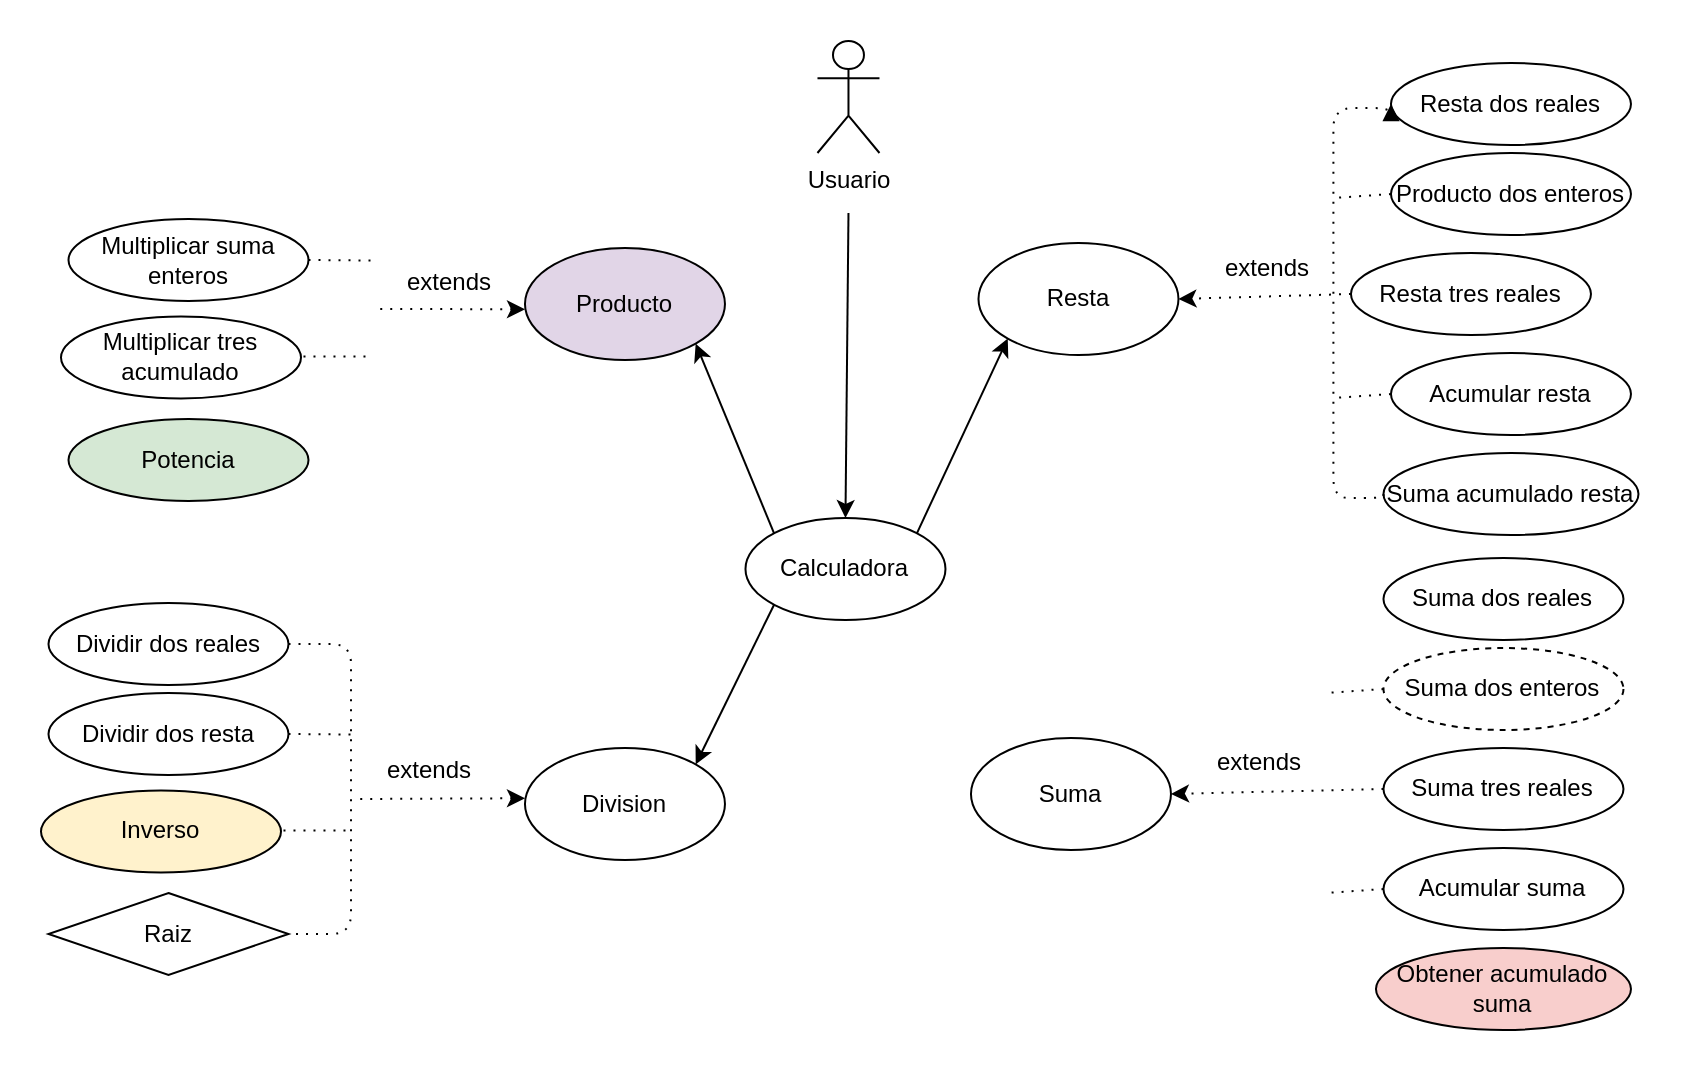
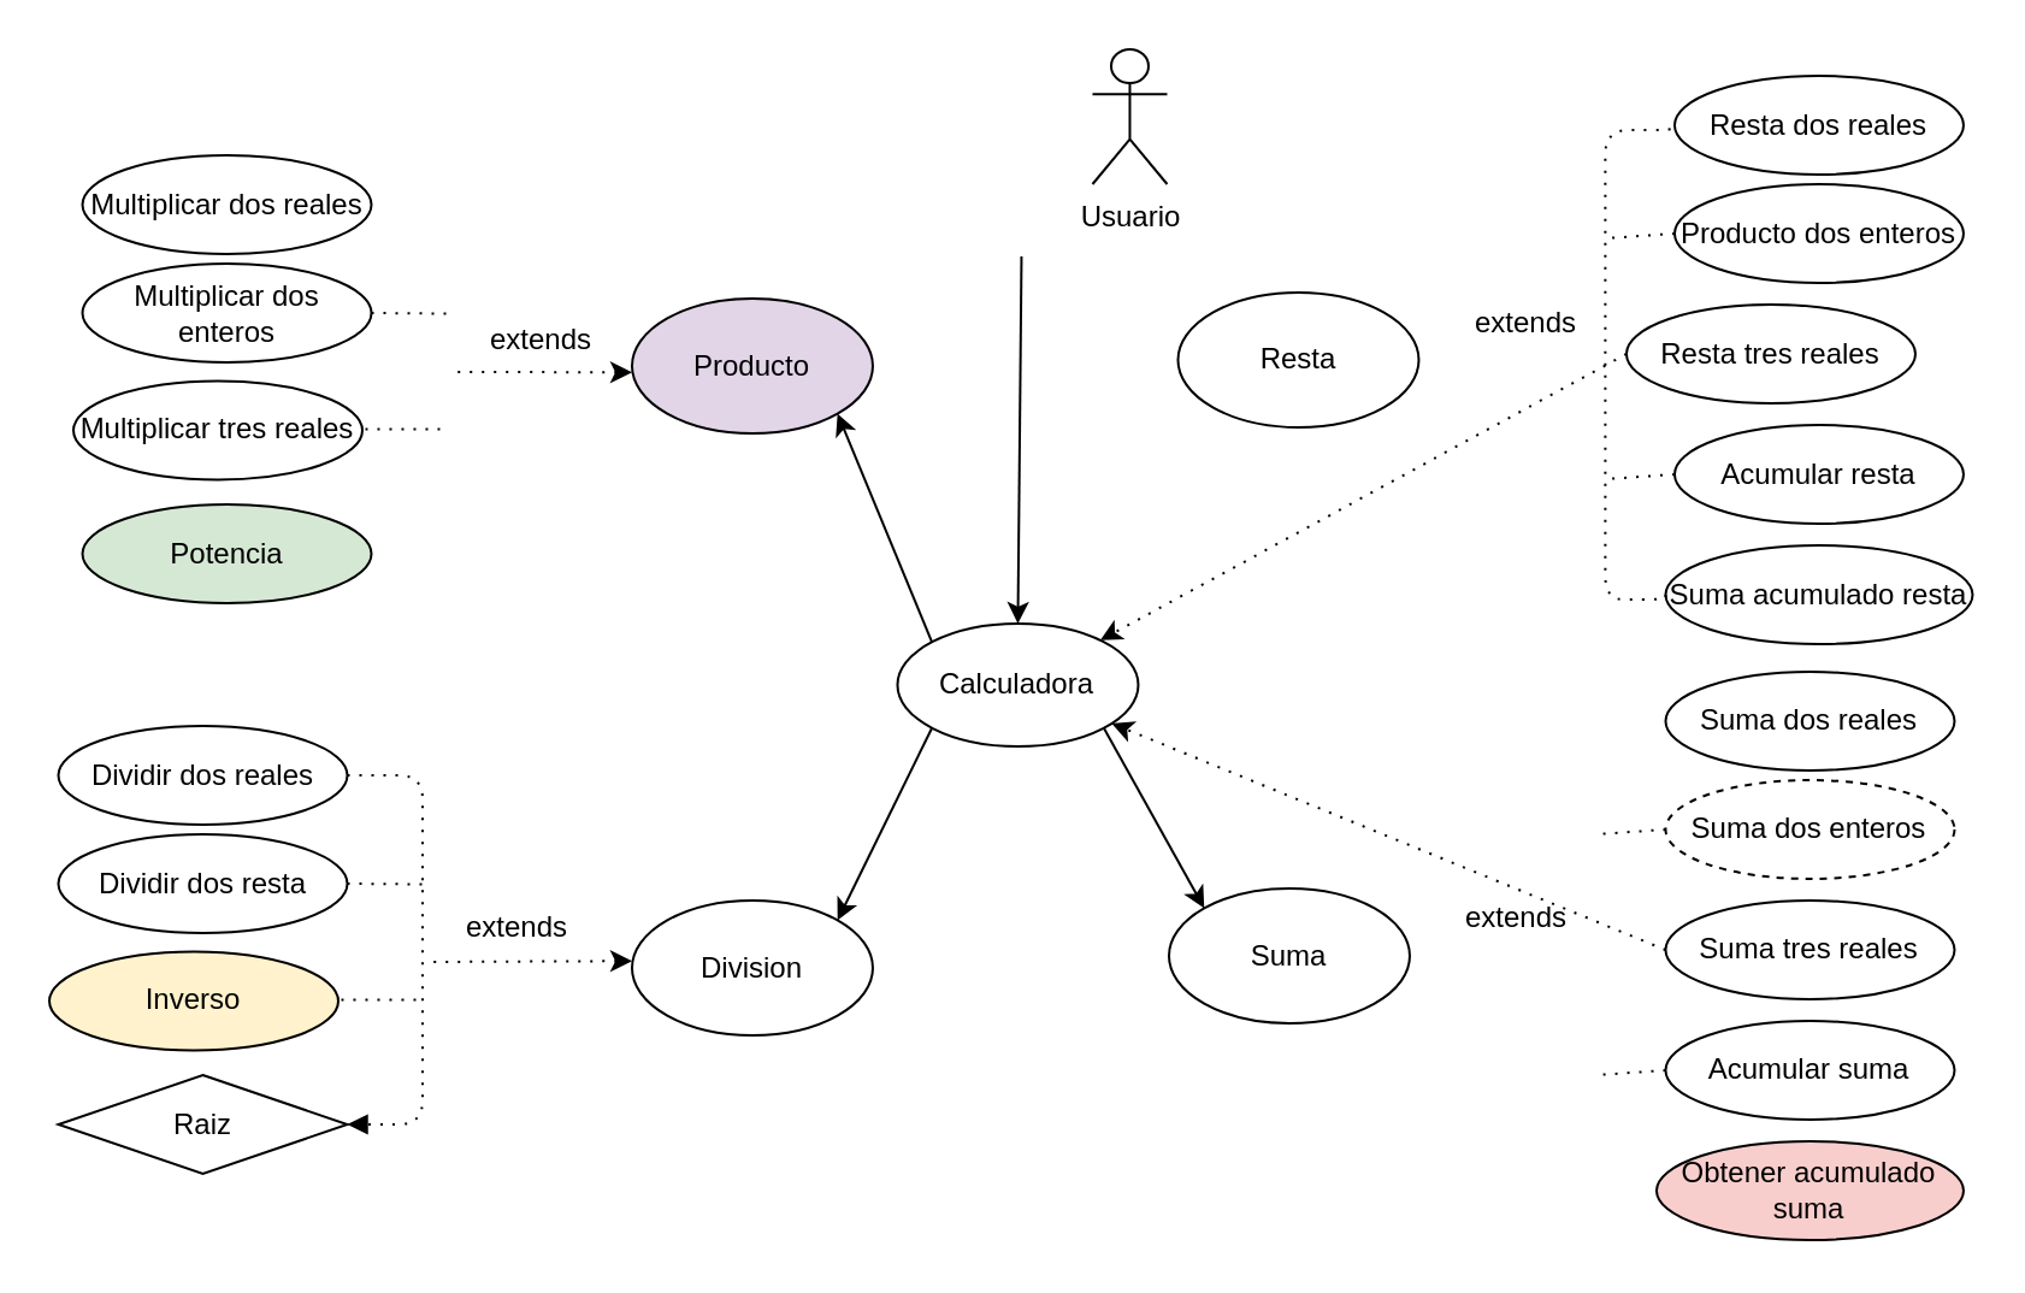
  <mxCell id="0" />
  <mxCell id="1" parent="0" />
- <mxCell id="2" value="Usuario" style="shape=umlActor;verticalLabelPosition=bottom;verticalAlign=top;html=1;outlineConnect=0;" vertex="1" parent="1"><mxGeometry x="408.24" y="20" width="31" height="56" as="geometry" /></mxCell>
+ <mxCell id="2" value="Usuario" style="shape=umlActor;verticalLabelPosition=bottom;verticalAlign=top;html=1;outlineConnect=0;" vertex="1" parent="1"><mxGeometry x="453.24" y="20" width="31" height="56" as="geometry" /></mxCell>
  <mxCell id="3" value="Calculadora" style="ellipse;whiteSpace=wrap;html=1;" vertex="1" parent="1"><mxGeometry x="372.24" y="258.5" width="100" height="51" as="geometry" /></mxCell>
  <mxCell id="4" value="Resta" style="ellipse;whiteSpace=wrap;html=1;" vertex="1" parent="1"><mxGeometry x="488.74" y="121" width="100" height="56" as="geometry" /></mxCell>
  <mxCell id="5" value="&lt;span style=&quot;text-align: left&quot;&gt;Resta dos reales&lt;/span&gt;" style="ellipse;whiteSpace=wrap;html=1;" vertex="1" parent="1"><mxGeometry x="694.99" y="31" width="120" height="41" as="geometry" /></mxCell>
  <mxCell id="6" value="&lt;span style=&quot;text-align: left&quot;&gt;Producto dos enteros&lt;/span&gt;" style="ellipse;whiteSpace=wrap;html=1;" vertex="1" parent="1"><mxGeometry x="694.99" y="76" width="120" height="41" as="geometry" /></mxCell>
  <mxCell id="7" value="&lt;span style=&quot;text-align: left&quot;&gt;Resta tres reales&lt;/span&gt;" style="ellipse;whiteSpace=wrap;html=1;" vertex="1" parent="1"><mxGeometry x="674.99" y="126" width="120" height="41" as="geometry" /></mxCell>
  <mxCell id="8" value="&lt;span style=&quot;text-align: left&quot;&gt;Acumular resta&lt;/span&gt;" style="ellipse;whiteSpace=wrap;html=1;" vertex="1" parent="1"><mxGeometry x="694.99" y="176" width="120" height="41" as="geometry" /></mxCell>
  <mxCell id="9" value="&lt;span style=&quot;text-align: left&quot;&gt;Suma acumulado resta&lt;/span&gt;" style="ellipse;whiteSpace=wrap;html=1;" vertex="1" parent="1"><mxGeometry x="691.24" y="226" width="127.5" height="41" as="geometry" /></mxCell>
  <mxCell id="10" value="" style="endArrow=classic;html=1;entryX=0.5;entryY=0;entryDx=0;entryDy=0;" edge="1" parent="1" target="3"><mxGeometry width="50" height="50" relative="1" as="geometry"><mxPoint x="423.74" y="106" as="sourcePoint" /><mxPoint x="483.74" y="-104" as="targetPoint" /></mxGeometry></mxCell>
- <mxCell id="11" value="" style="endArrow=classic;html=1;entryX=0;entryY=1;entryDx=0;entryDy=0;exitX=1;exitY=0;exitDx=0;exitDy=0;" edge="1" parent="1" source="3" target="4"><mxGeometry width="50" height="50" relative="1" as="geometry"><mxPoint x="516.24" y="148.5" as="sourcePoint" /><mxPoint x="423.74" y="161" as="targetPoint" /></mxGeometry></mxCell>
  <mxCell id="12" value="extends" style="text;html=1;strokeColor=none;fillColor=none;align=center;verticalAlign=middle;whiteSpace=wrap;rounded=0;rotation=0;" vertex="1" parent="1"><mxGeometry x="616.24" y="123.5" width="35" height="20" as="geometry" /></mxCell>
- <mxCell id="13" value="" style="endArrow=classic;html=1;entryX=1;entryY=0.5;entryDx=0;entryDy=0;dashed=1;dashPattern=1 4;exitX=0;exitY=0.5;exitDx=0;exitDy=0;" edge="1" parent="1" source="7" target="4"><mxGeometry width="50" height="50" relative="1" as="geometry"><mxPoint x="666.24" y="147.5" as="sourcePoint" /><mxPoint x="498.74" y="161" as="targetPoint" /></mxGeometry></mxCell>
- <mxCell id="14" value="" style="endArrow=block;dashed=1;html=1;dashPattern=1 4;edgeStyle=orthogonalEdgeStyle;entryX=0;entryY=0.5;entryDx=0;entryDy=0;exitX=0;exitY=0.5;exitDx=0;exitDy=0;" edge="1" parent="1" source="9" target="5"><mxGeometry width="50" height="50" relative="1" as="geometry"><mxPoint x="616.24" y="288.5" as="sourcePoint" /><mxPoint x="616.24" y="178.5" as="targetPoint" /><Array as="points"><mxPoint x="666.24" y="248.5" /><mxPoint x="666.24" y="53.5" /></Array></mxGeometry></mxCell>
+ <mxCell id="13" value="" style="endArrow=classic;html=1;dashed=1;dashPattern=1 4;exitX=0;exitY=0.5;exitDx=0;exitDy=0;" edge="1" parent="1" source="7" target="3"><mxGeometry width="50" height="50" relative="1" as="geometry"><mxPoint x="666.24" y="147.5" as="sourcePoint" /><mxPoint x="498.74" y="161" as="targetPoint" /></mxGeometry></mxCell>
+ <mxCell id="14" value="" style="endArrow=none;dashed=1;html=1;dashPattern=1 4;edgeStyle=orthogonalEdgeStyle;entryX=0;entryY=0.5;entryDx=0;entryDy=0;exitX=0;exitY=0.5;exitDx=0;exitDy=0;" edge="1" parent="1" source="9" target="5"><mxGeometry width="50" height="50" relative="1" as="geometry"><mxPoint x="616.24" y="288.5" as="sourcePoint" /><mxPoint x="616.24" y="178.5" as="targetPoint" /><Array as="points"><mxPoint x="666.24" y="248.5" /><mxPoint x="666.24" y="53.5" /></Array></mxGeometry></mxCell>
  <mxCell id="15" value="" style="endArrow=none;html=1;dashed=1;dashPattern=1 4;endFill=0;exitX=0;exitY=0.5;exitDx=0;exitDy=0;" edge="1" parent="1" source="6"><mxGeometry width="50" height="50" relative="1" as="geometry"><mxPoint x="676.24" y="161.5" as="sourcePoint" /><mxPoint x="666.24" y="98.5" as="targetPoint" /></mxGeometry></mxCell>
  <mxCell id="16" value="" style="endArrow=none;html=1;dashed=1;dashPattern=1 4;endFill=0;exitX=0;exitY=0.5;exitDx=0;exitDy=0;" edge="1" parent="1" source="8"><mxGeometry width="50" height="50" relative="1" as="geometry"><mxPoint x="739.99" y="158.5" as="sourcePoint" /><mxPoint x="666.24" y="198.5" as="targetPoint" /></mxGeometry></mxCell>
  <mxCell id="17" value="Suma" style="ellipse;whiteSpace=wrap;html=1;" vertex="1" parent="1"><mxGeometry x="484.99" y="368.5" width="100" height="56" as="geometry" /></mxCell>
  <mxCell id="18" value="&lt;span style=&quot;text-align: left&quot;&gt;Suma dos reales&lt;/span&gt;" style="ellipse;whiteSpace=wrap;html=1;" vertex="1" parent="1"><mxGeometry x="691.24" y="278.5" width="120" height="41" as="geometry" /></mxCell>
  <mxCell id="19" value="&lt;span style=&quot;text-align: left&quot;&gt;Suma dos enteros&lt;/span&gt;" style="ellipse;whiteSpace=wrap;html=1;dashed=1;" vertex="1" parent="1"><mxGeometry x="691.24" y="323.5" width="120" height="41" as="geometry" /></mxCell>
  <mxCell id="20" value="&lt;span style=&quot;text-align: left&quot;&gt;Suma tres reales&lt;/span&gt;" style="ellipse;whiteSpace=wrap;html=1;" vertex="1" parent="1"><mxGeometry x="691.24" y="373.5" width="120" height="41" as="geometry" /></mxCell>
  <mxCell id="21" value="&lt;span style=&quot;text-align: left&quot;&gt;Acumular suma&lt;/span&gt;" style="ellipse;whiteSpace=wrap;html=1;" vertex="1" parent="1"><mxGeometry x="691.24" y="423.5" width="120" height="41" as="geometry" /></mxCell>
  <mxCell id="22" value="&lt;span style=&quot;text-align: left&quot;&gt;Obtener acumulado suma&lt;/span&gt;" style="ellipse;whiteSpace=wrap;html=1;fillColor=#f8cecc;" vertex="1" parent="1"><mxGeometry x="687.49" y="473.5" width="127.5" height="41" as="geometry" /></mxCell>
  <mxCell id="23" value="extends" style="text;html=1;strokeColor=none;fillColor=none;align=center;verticalAlign=middle;whiteSpace=wrap;rounded=0;rotation=0;" vertex="1" parent="1"><mxGeometry x="612.49" y="371" width="35" height="20" as="geometry" /></mxCell>
- <mxCell id="24" value="" style="endArrow=classic;html=1;entryX=1;entryY=0.5;entryDx=0;entryDy=0;dashed=1;dashPattern=1 4;exitX=0;exitY=0.5;exitDx=0;exitDy=0;" edge="1" parent="1" source="20" target="17"><mxGeometry width="50" height="50" relative="1" as="geometry"><mxPoint x="662.49" y="395" as="sourcePoint" /><mxPoint x="494.99" y="408.5" as="targetPoint" /></mxGeometry></mxCell>
+ <mxCell id="24" value="" style="endArrow=classic;html=1;dashed=1;dashPattern=1 4;exitX=0;exitY=0.5;exitDx=0;exitDy=0;" edge="1" parent="1" source="20" target="3"><mxGeometry width="50" height="50" relative="1" as="geometry"><mxPoint x="662.49" y="395" as="sourcePoint" /><mxPoint x="494.99" y="408.5" as="targetPoint" /></mxGeometry></mxCell>
  <mxCell id="25" value="" style="endArrow=none;html=1;dashed=1;dashPattern=1 4;endFill=0;exitX=0;exitY=0.5;exitDx=0;exitDy=0;" edge="1" parent="1" source="19"><mxGeometry width="50" height="50" relative="1" as="geometry"><mxPoint x="672.49" y="409" as="sourcePoint" /><mxPoint x="662.49" y="346" as="targetPoint" /></mxGeometry></mxCell>
  <mxCell id="26" value="" style="endArrow=none;html=1;dashed=1;dashPattern=1 4;endFill=0;exitX=0;exitY=0.5;exitDx=0;exitDy=0;" edge="1" parent="1" source="21"><mxGeometry width="50" height="50" relative="1" as="geometry"><mxPoint x="736.24" y="406" as="sourcePoint" /><mxPoint x="662.49" y="446" as="targetPoint" /></mxGeometry></mxCell>
- <mxCell id="28" value="&lt;span style=&quot;text-align: left&quot;&gt;Multiplicar suma enteros&lt;/span&gt;" style="ellipse;whiteSpace=wrap;html=1;" vertex="1" parent="1"><mxGeometry x="33.75" y="109" width="120" height="41" as="geometry" /></mxCell>
- <mxCell id="29" value="&lt;span style=&quot;text-align: left&quot;&gt;Multiplicar tres acumulado&lt;/span&gt;" style="ellipse;whiteSpace=wrap;html=1;" vertex="1" parent="1"><mxGeometry x="30" y="157.75" width="120" height="41" as="geometry" /></mxCell>
+ <mxCell id="27" value="&lt;span style=&quot;text-align: left&quot;&gt;Multiplicar dos reales&lt;/span&gt;" style="ellipse;whiteSpace=wrap;html=1;" vertex="1" parent="1"><mxGeometry x="33.75" y="64" width="120" height="41" as="geometry" /></mxCell>
+ <mxCell id="28" value="&lt;span style=&quot;text-align: left&quot;&gt;Multiplicar dos enteros&lt;/span&gt;" style="ellipse;whiteSpace=wrap;html=1;" vertex="1" parent="1"><mxGeometry x="33.75" y="109" width="120" height="41" as="geometry" /></mxCell>
+ <mxCell id="29" value="&lt;span style=&quot;text-align: left&quot;&gt;Multiplicar tres reales&lt;/span&gt;" style="ellipse;whiteSpace=wrap;html=1;" vertex="1" parent="1"><mxGeometry x="30" y="157.75" width="120" height="41" as="geometry" /></mxCell>
  <mxCell id="30" value="&lt;span style=&quot;text-align: left&quot;&gt;Potencia&lt;/span&gt;" style="ellipse;whiteSpace=wrap;html=1;fillColor=#d5e8d4;" vertex="1" parent="1"><mxGeometry x="33.75" y="209" width="120" height="41" as="geometry" /></mxCell>
  <mxCell id="31" value="" style="endArrow=none;dashed=1;html=1;dashPattern=1 4;exitX=1;exitY=0.5;exitDx=0;exitDy=0;" edge="1" parent="1" source="28"><mxGeometry width="50" height="50" relative="1" as="geometry"><mxPoint x="281.24" y="127.75" as="sourcePoint" /><mxPoint x="184.99" y="129.75" as="targetPoint" /></mxGeometry></mxCell>
  <mxCell id="32" value="" style="endArrow=none;dashed=1;html=1;dashPattern=1 4;" edge="1" parent="1"><mxGeometry width="50" height="50" relative="1" as="geometry"><mxPoint x="151.24" y="177.75" as="sourcePoint" /><mxPoint x="184.99" y="177.75" as="targetPoint" /></mxGeometry></mxCell>
  <mxCell id="33" value="" style="endArrow=none;dashed=1;html=1;dashPattern=1 4;exitX=0;exitY=0.5;exitDx=0;exitDy=0;endFill=0;startArrow=classic;startFill=1;" edge="1" parent="1"><mxGeometry width="50" height="50" relative="1" as="geometry"><mxPoint x="261.99" y="154.125" as="sourcePoint" /><mxPoint x="187.49" y="154" as="targetPoint" /></mxGeometry></mxCell>
  <mxCell id="34" value="extends" style="text;html=1;strokeColor=none;fillColor=none;align=center;verticalAlign=middle;whiteSpace=wrap;rounded=0;rotation=0;" vertex="1" parent="1"><mxGeometry x="207.49" y="131" width="35" height="20" as="geometry" /></mxCell>
  <mxCell id="35" value="&lt;span style=&quot;text-align: left&quot;&gt;Dividir dos reales&lt;/span&gt;" style="ellipse;whiteSpace=wrap;html=1;" vertex="1" parent="1"><mxGeometry x="23.75" y="301" width="120" height="41" as="geometry" /></mxCell>
  <mxCell id="36" value="&lt;span style=&quot;text-align: left&quot;&gt;Dividir dos resta&lt;/span&gt;" style="ellipse;whiteSpace=wrap;html=1;" vertex="1" parent="1"><mxGeometry x="23.75" y="346" width="120" height="41" as="geometry" /></mxCell>
  <mxCell id="37" value="&lt;span style=&quot;text-align: left&quot;&gt;Inverso&lt;/span&gt;" style="ellipse;whiteSpace=wrap;html=1;fillColor=#fff2cc;" vertex="1" parent="1"><mxGeometry x="20" y="394.75" width="120" height="41" as="geometry" /></mxCell>
  <mxCell id="38" value="&lt;span style=&quot;text-align: left&quot;&gt;Raiz&lt;/span&gt;" style="rhombus;whiteSpace=wrap;html=1;" vertex="1" parent="1"><mxGeometry x="23.75" y="446" width="120" height="41" as="geometry" /></mxCell>
- <mxCell id="39" value="" style="endArrow=none;dashed=1;html=1;dashPattern=1 4;exitX=1;exitY=0.5;exitDx=0;exitDy=0;edgeStyle=orthogonalEdgeStyle;entryX=1;entryY=0.5;entryDx=0;entryDy=0;" edge="1" parent="1" source="35" target="38"><mxGeometry width="50" height="50" relative="1" as="geometry"><mxPoint x="271.24" y="364.75" as="sourcePoint" /><mxPoint x="321.24" y="314.75" as="targetPoint" /><Array as="points"><mxPoint x="174.99" y="321.75" /><mxPoint x="174.99" y="466.75" /></Array></mxGeometry></mxCell>
+ <mxCell id="39" value="" style="endArrow=block;dashed=1;html=1;dashPattern=1 4;exitX=1;exitY=0.5;exitDx=0;exitDy=0;edgeStyle=orthogonalEdgeStyle;entryX=1;entryY=0.5;entryDx=0;entryDy=0;" edge="1" parent="1" source="35" target="38"><mxGeometry width="50" height="50" relative="1" as="geometry"><mxPoint x="271.24" y="364.75" as="sourcePoint" /><mxPoint x="321.24" y="314.75" as="targetPoint" /><Array as="points"><mxPoint x="174.99" y="321.75" /><mxPoint x="174.99" y="466.75" /></Array></mxGeometry></mxCell>
  <mxCell id="40" value="" style="endArrow=none;dashed=1;html=1;dashPattern=1 4;exitX=1;exitY=0.5;exitDx=0;exitDy=0;" edge="1" parent="1" source="36"><mxGeometry width="50" height="50" relative="1" as="geometry"><mxPoint x="271.24" y="364.75" as="sourcePoint" /><mxPoint x="174.99" y="366.75" as="targetPoint" /></mxGeometry></mxCell>
  <mxCell id="41" value="" style="endArrow=none;dashed=1;html=1;dashPattern=1 4;" edge="1" parent="1"><mxGeometry width="50" height="50" relative="1" as="geometry"><mxPoint x="141.24" y="414.75" as="sourcePoint" /><mxPoint x="174.99" y="414.75" as="targetPoint" /></mxGeometry></mxCell>
  <mxCell id="42" value="" style="endArrow=none;dashed=1;html=1;dashPattern=1 4;exitX=0;exitY=0.5;exitDx=0;exitDy=0;endFill=0;startArrow=classic;startFill=1;" edge="1" parent="1"><mxGeometry width="50" height="50" relative="1" as="geometry"><mxPoint x="261.99" y="398.625" as="sourcePoint" /><mxPoint x="177.49" y="399" as="targetPoint" /></mxGeometry></mxCell>
  <mxCell id="43" value="extends" style="text;html=1;strokeColor=none;fillColor=none;align=center;verticalAlign=middle;whiteSpace=wrap;rounded=0;rotation=0;" vertex="1" parent="1"><mxGeometry x="197.49" y="375" width="35" height="20" as="geometry" /></mxCell>
+ <mxCell id="44" value="" style="endArrow=classic;html=1;entryX=0;entryY=0;entryDx=0;entryDy=0;exitX=1;exitY=1;exitDx=0;exitDy=0;" edge="1" parent="1" source="3" target="17"><mxGeometry width="50" height="50" relative="1" as="geometry"><mxPoint x="467.944" y="276.148" as="sourcePoint" /><mxPoint x="498.74" y="159" as="targetPoint" /></mxGeometry></mxCell>
  <mxCell id="45" value="" style="endArrow=classic;html=1;exitX=0;exitY=0;exitDx=0;exitDy=0;entryX=1;entryY=1;entryDx=0;entryDy=0;" edge="1" parent="1" source="3" target="48"><mxGeometry width="50" height="50" relative="1" as="geometry"><mxPoint x="467.944" y="276.148" as="sourcePoint" /><mxPoint x="333.74" y="226" as="targetPoint" /></mxGeometry></mxCell>
  <mxCell id="46" value="" style="endArrow=classic;html=1;exitX=0;exitY=1;exitDx=0;exitDy=0;entryX=1;entryY=0;entryDx=0;entryDy=0;" edge="1" parent="1" source="3" target="47"><mxGeometry width="50" height="50" relative="1" as="geometry"><mxPoint x="467.944" y="311.852" as="sourcePoint" /><mxPoint x="383.74" y="366" as="targetPoint" /></mxGeometry></mxCell>
  <mxCell id="47" value="Division" style="ellipse;whiteSpace=wrap;html=1;" vertex="1" parent="1"><mxGeometry x="261.99" y="373.5" width="100" height="56" as="geometry" /></mxCell>
  <mxCell id="48" value="Producto" style="ellipse;whiteSpace=wrap;html=1;fillColor=#e1d5e7;" vertex="1" parent="1"><mxGeometry x="261.99" y="123.5" width="100" height="56" as="geometry" /></mxCell>
